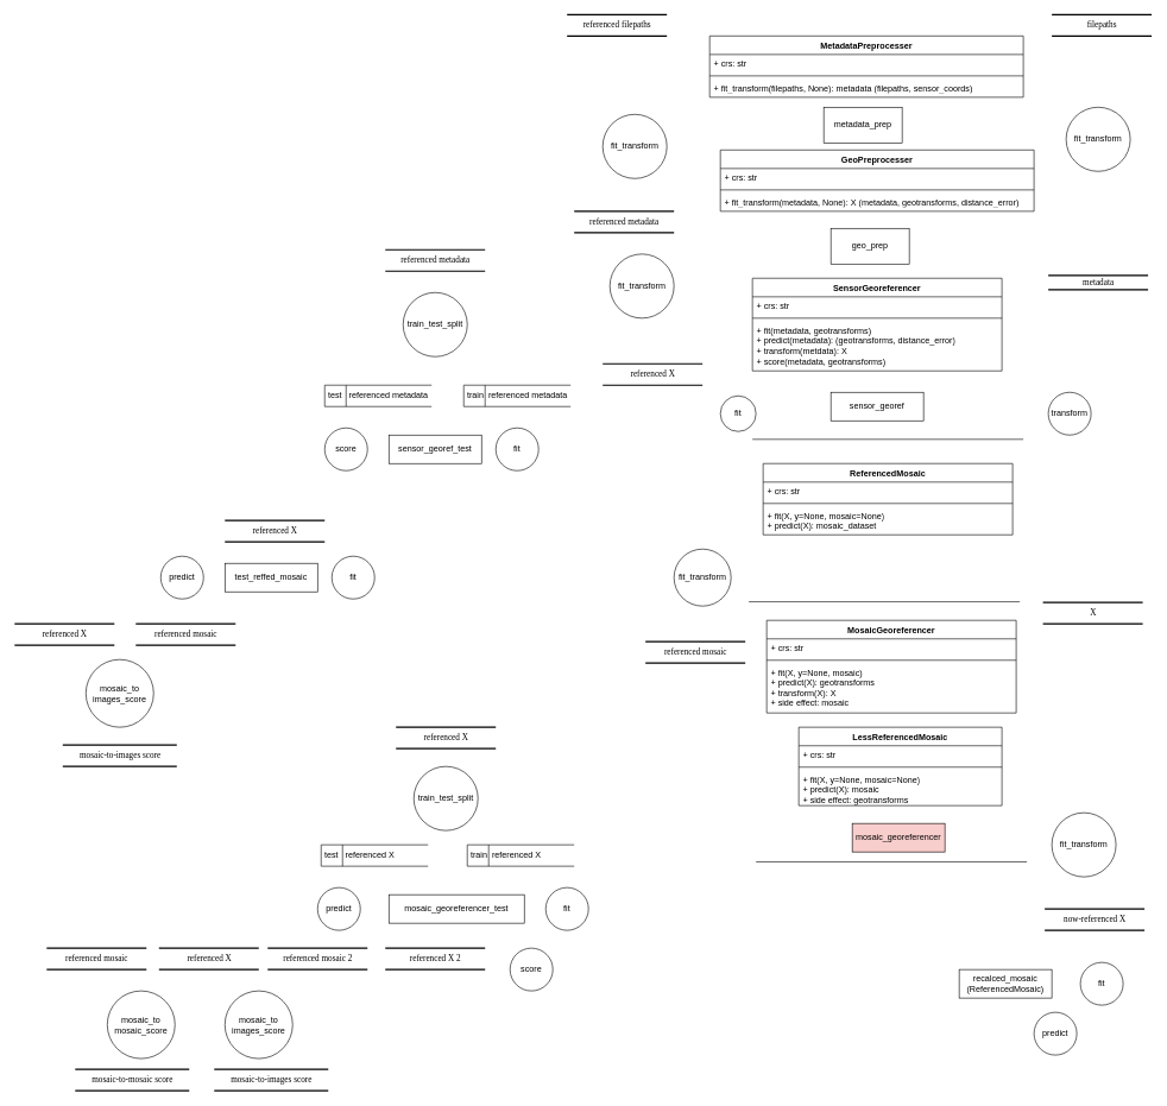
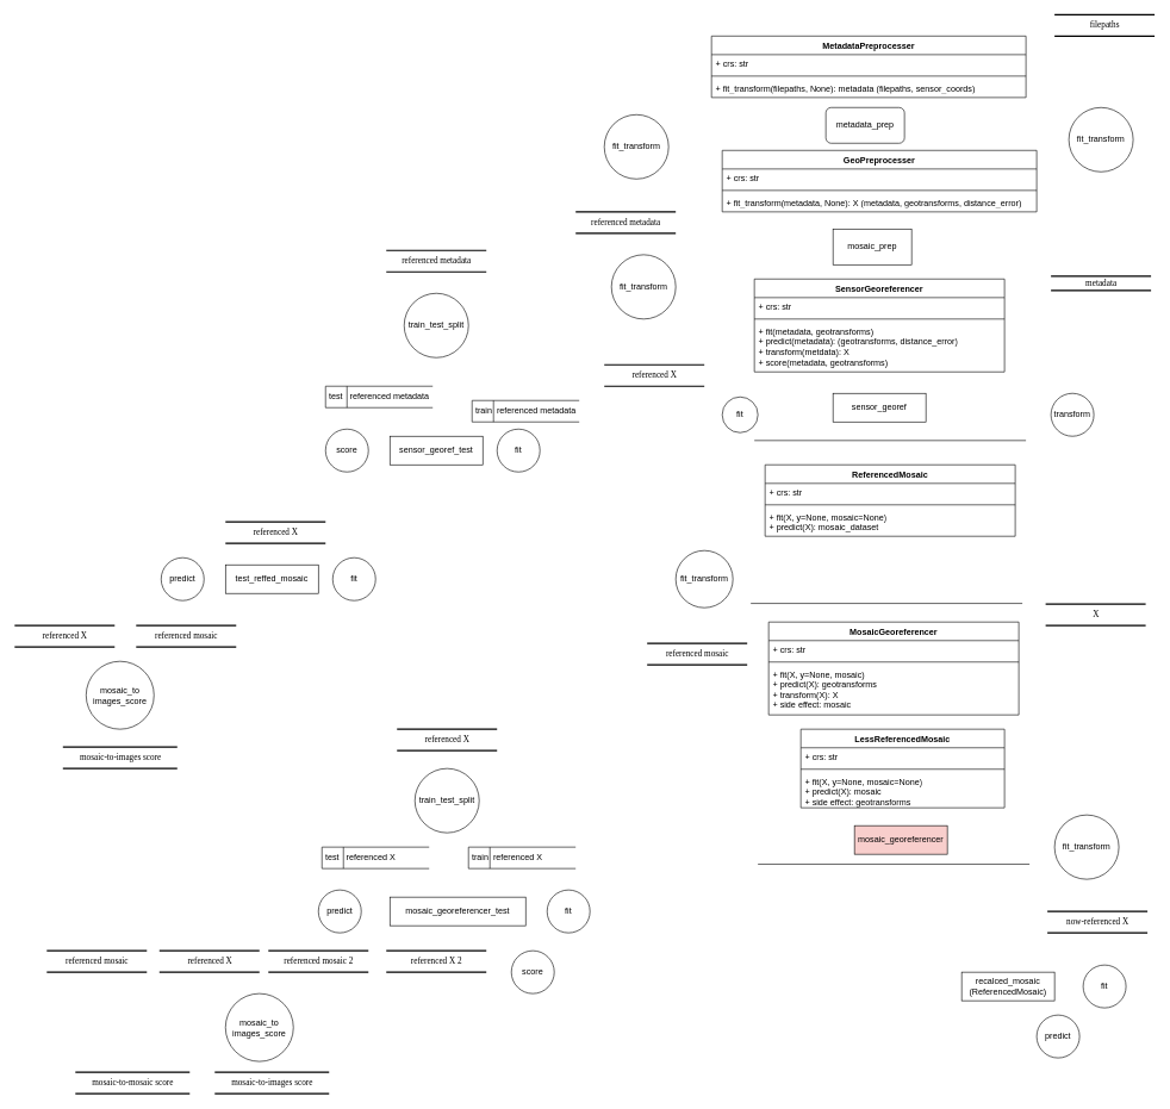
  <mxCell id="0" />
  <mxCell id="1" parent="0" />
- <mxCell id="2" value="referenced filepaths" style="html=1;rounded=0;shadow=0;comic=0;labelBackgroundColor=none;strokeWidth=2;fontFamily=Verdana;fontSize=12;align=center;shape=mxgraph.ios7ui.horLines;" vertex="1" parent="1"><mxGeometry x="795" y="20" width="140" height="30" as="geometry" /></mxCell>
  <mxCell id="3" value="filepaths" style="html=1;rounded=0;shadow=0;comic=0;labelBackgroundColor=none;strokeWidth=2;fontFamily=Verdana;fontSize=12;align=center;shape=mxgraph.ios7ui.horLines;" vertex="1" parent="1"><mxGeometry x="1475" y="20" width="140" height="30" as="geometry" /></mxCell>
  <mxCell id="4" value="test&amp;nbsp; &amp;nbsp;referenced metadata" style="html=1;dashed=0;whiteSpace=wrap;shape=mxgraph.dfd.dataStoreID;align=left;spacingLeft=3;points=[[0,0],[0.5,0],[1,0],[0,0.5],[1,0.5],[0,1],[0.5,1],[1,1]];" vertex="1" parent="1"><mxGeometry x="455" y="540" width="150" height="30" as="geometry" /></mxCell>
  <mxCell id="5" value="train&amp;nbsp; referenced X" style="html=1;dashed=0;whiteSpace=wrap;shape=mxgraph.dfd.dataStoreID;align=left;spacingLeft=3;points=[[0,0],[0.5,0],[1,0],[0,0.5],[1,0.5],[0,1],[0.5,1],[1,1]];fontStyle=0" vertex="1" parent="1"><mxGeometry x="655" y="1185" width="150" height="30" as="geometry" /></mxCell>
  <mxCell id="6" value="SensorGeoreferencer" style="swimlane;fontStyle=1;align=center;verticalAlign=top;childLayout=stackLayout;horizontal=1;startSize=26;horizontalStack=0;resizeParent=1;resizeParentMax=0;resizeLast=0;collapsible=1;marginBottom=0;whiteSpace=wrap;html=1;" vertex="1" parent="1"><mxGeometry x="1055" y="390" width="350" height="130" as="geometry"><mxRectangle x="1320" y="217.5" width="180" height="30" as="alternateBounds" /></mxGeometry></mxCell>
  <mxCell id="7" value="+ crs: str" style="text;strokeColor=none;fillColor=none;align=left;verticalAlign=top;spacingLeft=4;spacingRight=4;overflow=hidden;rotatable=0;points=[[0,0.5],[1,0.5]];portConstraint=eastwest;whiteSpace=wrap;html=1;" vertex="1" parent="6"><mxGeometry y="26" width="350" height="26" as="geometry" /></mxCell>
  <mxCell id="8" value="" style="line;strokeWidth=1;fillColor=none;align=left;verticalAlign=middle;spacingTop=-1;spacingLeft=3;spacingRight=3;rotatable=0;labelPosition=right;points=[];portConstraint=eastwest;strokeColor=inherit;" vertex="1" parent="6"><mxGeometry y="52" width="350" height="8" as="geometry" /></mxCell>
  <mxCell id="9" value="+ fit(metadata, geotransforms)&lt;br&gt;+ predict(metadata): (geotransforms, distance_error)&lt;br&gt;+ transform(metdata): X&lt;br&gt;+ score(metadata, geotransforms)" style="text;strokeColor=none;fillColor=none;align=left;verticalAlign=top;spacingLeft=4;spacingRight=4;overflow=hidden;rotatable=0;points=[[0,0.5],[1,0.5]];portConstraint=eastwest;whiteSpace=wrap;html=1;" vertex="1" parent="6"><mxGeometry y="60" width="350" height="70" as="geometry" /></mxCell>
  <mxCell id="10" value="MetadataPreprocesser" style="swimlane;fontStyle=1;align=center;verticalAlign=top;childLayout=stackLayout;horizontal=1;startSize=26;horizontalStack=0;resizeParent=1;resizeParentMax=0;resizeLast=0;collapsible=1;marginBottom=0;whiteSpace=wrap;html=1;" vertex="1" parent="1"><mxGeometry x="995" y="50" width="440" height="86" as="geometry"><mxRectangle x="1160" y="20" width="180" height="30" as="alternateBounds" /></mxGeometry></mxCell>
  <mxCell id="11" value="+ crs: str" style="text;strokeColor=none;fillColor=none;align=left;verticalAlign=top;spacingLeft=4;spacingRight=4;overflow=hidden;rotatable=0;points=[[0,0.5],[1,0.5]];portConstraint=eastwest;whiteSpace=wrap;html=1;" vertex="1" parent="10"><mxGeometry y="26" width="440" height="26" as="geometry" /></mxCell>
  <mxCell id="12" value="" style="line;strokeWidth=1;fillColor=none;align=left;verticalAlign=middle;spacingTop=-1;spacingLeft=3;spacingRight=3;rotatable=0;labelPosition=right;points=[];portConstraint=eastwest;strokeColor=inherit;" vertex="1" parent="10"><mxGeometry y="52" width="440" height="8" as="geometry" /></mxCell>
  <mxCell id="13" value="+ fit_transform(filepaths, None): metadata (filepaths, sensor_coords)" style="text;strokeColor=none;fillColor=none;align=left;verticalAlign=top;spacingLeft=4;spacingRight=4;overflow=hidden;rotatable=0;points=[[0,0.5],[1,0.5]];portConstraint=eastwest;whiteSpace=wrap;html=1;" vertex="1" parent="10"><mxGeometry y="60" width="440" height="26" as="geometry" /></mxCell>
- <mxCell id="14" value="metadata_prep" style="html=1;whiteSpace=wrap;" vertex="1" parent="1"><mxGeometry x="1155" y="150" width="110" height="50" as="geometry" /></mxCell>
+ <mxCell id="14" value="metadata_prep" style="html=1;whiteSpace=wrap;rounded=1;" vertex="1" parent="1"><mxGeometry x="1155" y="150" width="110" height="50" as="geometry" /></mxCell>
  <mxCell id="15" value="fit_transform" style="shape=ellipse;html=1;dashed=0;whiteSpace=wrap;aspect=fixed;perimeter=ellipsePerimeter;" vertex="1" parent="1"><mxGeometry x="845" y="160" width="90" height="90" as="geometry" /></mxCell>
  <mxCell id="16" value="referenced metadata" style="html=1;rounded=0;shadow=0;comic=0;labelBackgroundColor=none;strokeWidth=2;fontFamily=Verdana;fontSize=12;align=center;shape=mxgraph.ios7ui.horLines;" vertex="1" parent="1"><mxGeometry x="805" y="296" width="140" height="30" as="geometry" /></mxCell>
  <mxCell id="17" value="fit_transform" style="shape=ellipse;html=1;dashed=0;whiteSpace=wrap;aspect=fixed;perimeter=ellipsePerimeter;" vertex="1" parent="1"><mxGeometry x="1495" y="150" width="90" height="90" as="geometry" /></mxCell>
  <mxCell id="18" value="metadata" style="html=1;rounded=0;shadow=0;comic=0;labelBackgroundColor=none;strokeWidth=2;fontFamily=Verdana;fontSize=12;align=center;shape=mxgraph.ios7ui.horLines;" vertex="1" parent="1"><mxGeometry x="1470" y="386" width="140" height="20" as="geometry" /></mxCell>
  <mxCell id="19" value="fit_transform" style="shape=ellipse;html=1;dashed=0;whiteSpace=wrap;aspect=fixed;perimeter=ellipsePerimeter;" vertex="1" parent="1"><mxGeometry x="855" y="356" width="90" height="90" as="geometry" /></mxCell>
  <mxCell id="20" value="train_test_split" style="shape=ellipse;html=1;dashed=0;whiteSpace=wrap;aspect=fixed;perimeter=ellipsePerimeter;" vertex="1" parent="1"><mxGeometry x="565" y="410" width="90" height="90" as="geometry" /></mxCell>
  <mxCell id="21" value="sensor_georef_test" style="html=1;whiteSpace=wrap;" vertex="1" parent="1"><mxGeometry x="545" y="610" width="130" height="40" as="geometry" /></mxCell>
  <mxCell id="22" value="fit" style="shape=ellipse;html=1;dashed=0;whiteSpace=wrap;aspect=fixed;perimeter=ellipsePerimeter;" vertex="1" parent="1"><mxGeometry x="695" y="600" width="60" height="60" as="geometry" /></mxCell>
  <mxCell id="23" value="score" style="shape=ellipse;html=1;dashed=0;whiteSpace=wrap;aspect=fixed;perimeter=ellipsePerimeter;" vertex="1" parent="1"><mxGeometry x="455" y="600" width="60" height="60" as="geometry" /></mxCell>
  <mxCell id="24" value="sensor_georef" style="html=1;whiteSpace=wrap;" vertex="1" parent="1"><mxGeometry x="1165" y="550" width="130" height="40" as="geometry" /></mxCell>
  <mxCell id="25" value="referenced X" style="html=1;rounded=0;shadow=0;comic=0;labelBackgroundColor=none;strokeWidth=2;fontFamily=Verdana;fontSize=12;align=center;shape=mxgraph.ios7ui.horLines;" vertex="1" parent="1"><mxGeometry x="845" y="510" width="140" height="30" as="geometry" /></mxCell>
  <mxCell id="26" value="transform" style="shape=ellipse;html=1;dashed=0;whiteSpace=wrap;aspect=fixed;perimeter=ellipsePerimeter;" vertex="1" parent="1"><mxGeometry x="1470" y="550" width="60" height="60" as="geometry" /></mxCell>
  <mxCell id="27" value="X" style="html=1;rounded=0;shadow=0;comic=0;labelBackgroundColor=none;strokeWidth=2;fontFamily=Verdana;fontSize=12;align=center;shape=mxgraph.ios7ui.horLines;" vertex="1" parent="1"><mxGeometry x="1462.5" y="845" width="140" height="30" as="geometry" /></mxCell>
  <mxCell id="28" value="ReferencedMosaic" style="swimlane;fontStyle=1;align=center;verticalAlign=top;childLayout=stackLayout;horizontal=1;startSize=26;horizontalStack=0;resizeParent=1;resizeParentMax=0;resizeLast=0;collapsible=1;marginBottom=0;whiteSpace=wrap;html=1;" vertex="1" parent="1"><mxGeometry x="1070" y="650" width="350" height="100" as="geometry"><mxRectangle x="1320" y="217.5" width="180" height="30" as="alternateBounds" /></mxGeometry></mxCell>
  <mxCell id="29" value="+ crs: str" style="text;strokeColor=none;fillColor=none;align=left;verticalAlign=top;spacingLeft=4;spacingRight=4;overflow=hidden;rotatable=0;points=[[0,0.5],[1,0.5]];portConstraint=eastwest;whiteSpace=wrap;html=1;" vertex="1" parent="28"><mxGeometry y="26" width="350" height="26" as="geometry" /></mxCell>
  <mxCell id="30" value="" style="line;strokeWidth=1;fillColor=none;align=left;verticalAlign=middle;spacingTop=-1;spacingLeft=3;spacingRight=3;rotatable=0;labelPosition=right;points=[];portConstraint=eastwest;strokeColor=inherit;" vertex="1" parent="28"><mxGeometry y="52" width="350" height="8" as="geometry" /></mxCell>
  <mxCell id="31" value="+ fit(X, y=None, mosaic=None)&lt;br&gt;+ predict(X): mosaic_dataset" style="text;strokeColor=none;fillColor=none;align=left;verticalAlign=top;spacingLeft=4;spacingRight=4;overflow=hidden;rotatable=0;points=[[0,0.5],[1,0.5]];portConstraint=eastwest;whiteSpace=wrap;html=1;" vertex="1" parent="28"><mxGeometry y="60" width="350" height="40" as="geometry" /></mxCell>
  <mxCell id="32" value="fit_transform" style="shape=ellipse;html=1;dashed=0;whiteSpace=wrap;aspect=fixed;perimeter=ellipsePerimeter;" vertex="1" parent="1"><mxGeometry x="945" y="770" width="80" height="80" as="geometry" /></mxCell>
  <mxCell id="33" value="referenced mosaic" style="html=1;rounded=0;shadow=0;comic=0;labelBackgroundColor=none;strokeWidth=2;fontFamily=Verdana;fontSize=12;align=center;shape=mxgraph.ios7ui.horLines;" vertex="1" parent="1"><mxGeometry x="905" y="900" width="140" height="30" as="geometry" /></mxCell>
  <mxCell id="34" value="MosaicGeoreferencer" style="swimlane;fontStyle=1;align=center;verticalAlign=top;childLayout=stackLayout;horizontal=1;startSize=26;horizontalStack=0;resizeParent=1;resizeParentMax=0;resizeLast=0;collapsible=1;marginBottom=0;whiteSpace=wrap;html=1;" vertex="1" parent="1"><mxGeometry x="1075" y="870" width="350" height="130" as="geometry"><mxRectangle x="1320" y="217.5" width="180" height="30" as="alternateBounds" /></mxGeometry></mxCell>
  <mxCell id="35" value="+ crs: str" style="text;strokeColor=none;fillColor=none;align=left;verticalAlign=top;spacingLeft=4;spacingRight=4;overflow=hidden;rotatable=0;points=[[0,0.5],[1,0.5]];portConstraint=eastwest;whiteSpace=wrap;html=1;" vertex="1" parent="34"><mxGeometry y="26" width="350" height="26" as="geometry" /></mxCell>
  <mxCell id="36" value="" style="line;strokeWidth=1;fillColor=none;align=left;verticalAlign=middle;spacingTop=-1;spacingLeft=3;spacingRight=3;rotatable=0;labelPosition=right;points=[];portConstraint=eastwest;strokeColor=inherit;" vertex="1" parent="34"><mxGeometry y="52" width="350" height="8" as="geometry" /></mxCell>
  <mxCell id="37" value="+ fit(X, y=None, mosaic)&lt;br&gt;+ predict(X): geotransforms&lt;br&gt;+ transform(X): X&lt;br&gt;+ side effect: mosaic" style="text;strokeColor=none;fillColor=none;align=left;verticalAlign=top;spacingLeft=4;spacingRight=4;overflow=hidden;rotatable=0;points=[[0,0.5],[1,0.5]];portConstraint=eastwest;whiteSpace=wrap;html=1;" vertex="1" parent="34"><mxGeometry y="60" width="350" height="70" as="geometry" /></mxCell>
  <mxCell id="38" value="LessReferencedMosaic" style="swimlane;fontStyle=1;align=center;verticalAlign=top;childLayout=stackLayout;horizontal=1;startSize=26;horizontalStack=0;resizeParent=1;resizeParentMax=0;resizeLast=0;collapsible=1;marginBottom=0;whiteSpace=wrap;html=1;" vertex="1" parent="1"><mxGeometry x="1120" y="1020" width="285" height="110" as="geometry"><mxRectangle x="1320" y="217.5" width="180" height="30" as="alternateBounds" /></mxGeometry></mxCell>
  <mxCell id="39" value="+ crs: str" style="text;strokeColor=none;fillColor=none;align=left;verticalAlign=top;spacingLeft=4;spacingRight=4;overflow=hidden;rotatable=0;points=[[0,0.5],[1,0.5]];portConstraint=eastwest;whiteSpace=wrap;html=1;" vertex="1" parent="38"><mxGeometry y="26" width="285" height="26" as="geometry" /></mxCell>
  <mxCell id="40" value="" style="line;strokeWidth=1;fillColor=none;align=left;verticalAlign=middle;spacingTop=-1;spacingLeft=3;spacingRight=3;rotatable=0;labelPosition=right;points=[];portConstraint=eastwest;strokeColor=inherit;" vertex="1" parent="38"><mxGeometry y="52" width="285" height="8" as="geometry" /></mxCell>
  <mxCell id="41" value="+ fit(X, y=None, mosaic=None)&lt;br&gt;+ predict(X): mosaic&lt;br&gt;+ side effect: geotransforms" style="text;strokeColor=none;fillColor=none;align=left;verticalAlign=top;spacingLeft=4;spacingRight=4;overflow=hidden;rotatable=0;points=[[0,0.5],[1,0.5]];portConstraint=eastwest;whiteSpace=wrap;html=1;" vertex="1" parent="38"><mxGeometry y="60" width="285" height="50" as="geometry" /></mxCell>
- <mxCell id="42" value="mosaic_to&lt;br&gt;mosaic_score" style="shape=ellipse;html=1;dashed=0;whiteSpace=wrap;aspect=fixed;perimeter=ellipsePerimeter;" vertex="1" parent="1"><mxGeometry x="150" y="1390" width="95" height="95" as="geometry" /></mxCell>
  <mxCell id="43" value="fit_transform" style="shape=ellipse;html=1;dashed=0;whiteSpace=wrap;aspect=fixed;perimeter=ellipsePerimeter;" vertex="1" parent="1"><mxGeometry x="1475" y="1140" width="90" height="90" as="geometry" /></mxCell>
  <mxCell id="44" value="now-referenced X" style="html=1;rounded=0;shadow=0;comic=0;labelBackgroundColor=none;strokeWidth=2;fontFamily=Verdana;fontSize=12;align=center;shape=mxgraph.ios7ui.horLines;" vertex="1" parent="1"><mxGeometry x="1465" y="1275" width="140" height="30" as="geometry" /></mxCell>
  <mxCell id="45" value="recalced_mosaic (ReferencedMosaic)" style="html=1;whiteSpace=wrap;" vertex="1" parent="1"><mxGeometry x="1345" y="1360" width="130" height="40" as="geometry" /></mxCell>
  <mxCell id="46" value="fit" style="shape=ellipse;html=1;dashed=0;whiteSpace=wrap;aspect=fixed;perimeter=ellipsePerimeter;" vertex="1" parent="1"><mxGeometry x="1515" y="1350" width="60" height="60" as="geometry" /></mxCell>
  <mxCell id="47" value="predict" style="shape=ellipse;html=1;dashed=0;whiteSpace=wrap;aspect=fixed;perimeter=ellipsePerimeter;" vertex="1" parent="1"><mxGeometry x="1450" y="1420" width="60" height="60" as="geometry" /></mxCell>
  <mxCell id="48" value="GeoPreprocesser" style="swimlane;fontStyle=1;align=center;verticalAlign=top;childLayout=stackLayout;horizontal=1;startSize=26;horizontalStack=0;resizeParent=1;resizeParentMax=0;resizeLast=0;collapsible=1;marginBottom=0;whiteSpace=wrap;html=1;" vertex="1" parent="1"><mxGeometry x="1010" y="210" width="440" height="86" as="geometry"><mxRectangle x="1160" y="20" width="180" height="30" as="alternateBounds" /></mxGeometry></mxCell>
  <mxCell id="49" value="+ crs: str" style="text;strokeColor=none;fillColor=none;align=left;verticalAlign=top;spacingLeft=4;spacingRight=4;overflow=hidden;rotatable=0;points=[[0,0.5],[1,0.5]];portConstraint=eastwest;whiteSpace=wrap;html=1;" vertex="1" parent="48"><mxGeometry y="26" width="440" height="26" as="geometry" /></mxCell>
  <mxCell id="50" value="" style="line;strokeWidth=1;fillColor=none;align=left;verticalAlign=middle;spacingTop=-1;spacingLeft=3;spacingRight=3;rotatable=0;labelPosition=right;points=[];portConstraint=eastwest;strokeColor=inherit;" vertex="1" parent="48"><mxGeometry y="52" width="440" height="8" as="geometry" /></mxCell>
  <mxCell id="51" value="+ fit_transform(metadata, None): X (metadata, geotransforms, distance_error)" style="text;strokeColor=none;fillColor=none;align=left;verticalAlign=top;spacingLeft=4;spacingRight=4;overflow=hidden;rotatable=0;points=[[0,0.5],[1,0.5]];portConstraint=eastwest;whiteSpace=wrap;html=1;" vertex="1" parent="48"><mxGeometry y="60" width="440" height="26" as="geometry" /></mxCell>
- <mxCell id="52" value="geo_prep" style="html=1;whiteSpace=wrap;" vertex="1" parent="1"><mxGeometry x="1165" y="320" width="110" height="50" as="geometry" /></mxCell>
+ <mxCell id="52" value="mosaic_prep" style="html=1;whiteSpace=wrap;" vertex="1" parent="1"><mxGeometry x="1165" y="320" width="110" height="50" as="geometry" /></mxCell>
  <mxCell id="53" value="fit" style="shape=ellipse;html=1;dashed=0;whiteSpace=wrap;aspect=fixed;perimeter=ellipsePerimeter;" vertex="1" parent="1"><mxGeometry x="1010" y="555" width="50" height="50" as="geometry" /></mxCell>
  <mxCell id="54" value="mosaic_to&lt;br&gt;images_score" style="shape=ellipse;html=1;dashed=0;whiteSpace=wrap;aspect=fixed;perimeter=ellipsePerimeter;" vertex="1" parent="1"><mxGeometry x="315" y="1390" width="95" height="95" as="geometry" /></mxCell>
  <mxCell id="55" value="mosaic_georeferencer_test" style="html=1;whiteSpace=wrap;" vertex="1" parent="1"><mxGeometry x="545" y="1255" width="190" height="40" as="geometry" /></mxCell>
  <mxCell id="56" value="referenced X" style="html=1;rounded=0;shadow=0;comic=0;labelBackgroundColor=none;strokeWidth=2;fontFamily=Verdana;fontSize=12;align=center;shape=mxgraph.ios7ui.horLines;" vertex="1" parent="1"><mxGeometry x="555" y="1020" width="140" height="30" as="geometry" /></mxCell>
  <mxCell id="57" value="train_test_split" style="shape=ellipse;html=1;dashed=0;whiteSpace=wrap;aspect=fixed;perimeter=ellipsePerimeter;" vertex="1" parent="1"><mxGeometry x="580" y="1075" width="90" height="90" as="geometry" /></mxCell>
  <mxCell id="58" value="test&amp;nbsp; &amp;nbsp;referenced X" style="html=1;dashed=0;whiteSpace=wrap;shape=mxgraph.dfd.dataStoreID;align=left;spacingLeft=3;points=[[0,0],[0.5,0],[1,0],[0,0.5],[1,0.5],[0,1],[0.5,1],[1,1]];" vertex="1" parent="1"><mxGeometry x="450" y="1185" width="150" height="30" as="geometry" /></mxCell>
- <mxCell id="59" value="train&amp;nbsp; referenced metadata" style="html=1;dashed=0;whiteSpace=wrap;shape=mxgraph.dfd.dataStoreID;align=left;spacingLeft=3;points=[[0,0],[0.5,0],[1,0],[0,0.5],[1,0.5],[0,1],[0.5,1],[1,1]];fontStyle=0" vertex="1" parent="1"><mxGeometry x="650" y="540" width="150" height="30" as="geometry" /></mxCell>
+ <mxCell id="59" value="train&amp;nbsp; referenced metadata" style="html=1;dashed=0;whiteSpace=wrap;shape=mxgraph.dfd.dataStoreID;align=left;spacingLeft=3;points=[[0,0],[0.5,0],[1,0],[0,0.5],[1,0.5],[0,1],[0.5,1],[1,1]];fontStyle=0" vertex="1" parent="1"><mxGeometry x="660" y="560" width="150" height="30" as="geometry" /></mxCell>
  <mxCell id="60" value="referenced metadata" style="html=1;rounded=0;shadow=0;comic=0;labelBackgroundColor=none;strokeWidth=2;fontFamily=Verdana;fontSize=12;align=center;shape=mxgraph.ios7ui.horLines;" vertex="1" parent="1"><mxGeometry x="540" y="350" width="140" height="30" as="geometry" /></mxCell>
  <mxCell id="61" value="referenced X" style="html=1;rounded=0;shadow=0;comic=0;labelBackgroundColor=none;strokeWidth=2;fontFamily=Verdana;fontSize=12;align=center;shape=mxgraph.ios7ui.horLines;" vertex="1" parent="1"><mxGeometry x="315" y="730" width="140" height="30" as="geometry" /></mxCell>
  <mxCell id="62" value="test_reffed_mosaic" style="html=1;whiteSpace=wrap;" vertex="1" parent="1"><mxGeometry x="315" y="790" width="130" height="40" as="geometry" /></mxCell>
  <mxCell id="63" value="mosaic_to&lt;br&gt;images_score" style="shape=ellipse;html=1;dashed=0;whiteSpace=wrap;aspect=fixed;perimeter=ellipsePerimeter;" vertex="1" parent="1"><mxGeometry x="120" y="925" width="95" height="95" as="geometry" /></mxCell>
  <mxCell id="64" value="referenced mosaic" style="html=1;rounded=0;shadow=0;comic=0;labelBackgroundColor=none;strokeWidth=2;fontFamily=Verdana;fontSize=12;align=center;shape=mxgraph.ios7ui.horLines;" vertex="1" parent="1"><mxGeometry x="190" y="875" width="140" height="30" as="geometry" /></mxCell>
  <mxCell id="65" value="referenced X" style="html=1;rounded=0;shadow=0;comic=0;labelBackgroundColor=none;strokeWidth=2;fontFamily=Verdana;fontSize=12;align=center;shape=mxgraph.ios7ui.horLines;" vertex="1" parent="1"><mxGeometry x="20" y="875" width="140" height="30" as="geometry" /></mxCell>
  <mxCell id="66" value="fit" style="shape=ellipse;html=1;dashed=0;whiteSpace=wrap;aspect=fixed;perimeter=ellipsePerimeter;" vertex="1" parent="1"><mxGeometry x="765" y="1245" width="60" height="60" as="geometry" /></mxCell>
  <mxCell id="67" value="predict" style="shape=ellipse;html=1;dashed=0;whiteSpace=wrap;aspect=fixed;perimeter=ellipsePerimeter;" vertex="1" parent="1"><mxGeometry x="445" y="1245" width="60" height="60" as="geometry" /></mxCell>
  <mxCell id="68" value="referenced mosaic 2" style="html=1;rounded=0;shadow=0;comic=0;labelBackgroundColor=none;strokeWidth=2;fontFamily=Verdana;fontSize=12;align=center;shape=mxgraph.ios7ui.horLines;" vertex="1" parent="1"><mxGeometry x="375" y="1330" width="140" height="30" as="geometry" /></mxCell>
  <mxCell id="69" value="referenced mosaic" style="html=1;rounded=0;shadow=0;comic=0;labelBackgroundColor=none;strokeWidth=2;fontFamily=Verdana;fontSize=12;align=center;shape=mxgraph.ios7ui.horLines;" vertex="1" parent="1"><mxGeometry x="65" y="1330" width="140" height="30" as="geometry" /></mxCell>
  <mxCell id="70" value="referenced X" style="html=1;rounded=0;shadow=0;comic=0;labelBackgroundColor=none;strokeWidth=2;fontFamily=Verdana;fontSize=12;align=center;shape=mxgraph.ios7ui.horLines;" vertex="1" parent="1"><mxGeometry x="222.5" y="1330" width="140" height="30" as="geometry" /></mxCell>
  <mxCell id="71" value="fit" style="shape=ellipse;html=1;dashed=0;whiteSpace=wrap;aspect=fixed;perimeter=ellipsePerimeter;" vertex="1" parent="1"><mxGeometry x="465" y="780" width="60" height="60" as="geometry" /></mxCell>
  <mxCell id="72" value="predict" style="shape=ellipse;html=1;dashed=0;whiteSpace=wrap;aspect=fixed;perimeter=ellipsePerimeter;" vertex="1" parent="1"><mxGeometry x="225" y="780" width="60" height="60" as="geometry" /></mxCell>
  <mxCell id="73" value="mosaic-to-images score" style="html=1;rounded=0;shadow=0;comic=0;labelBackgroundColor=none;strokeWidth=2;fontFamily=Verdana;fontSize=12;align=center;shape=mxgraph.ios7ui.horLines;" vertex="1" parent="1"><mxGeometry x="87.5" y="1045" width="160" height="30" as="geometry" /></mxCell>
  <mxCell id="74" value="mosaic-to-mosaic score" style="html=1;rounded=0;shadow=0;comic=0;labelBackgroundColor=none;strokeWidth=2;fontFamily=Verdana;fontSize=12;align=center;shape=mxgraph.ios7ui.horLines;" vertex="1" parent="1"><mxGeometry x="105" y="1500" width="160" height="30" as="geometry" /></mxCell>
  <mxCell id="75" value="mosaic-to-images score" style="html=1;rounded=0;shadow=0;comic=0;labelBackgroundColor=none;strokeWidth=2;fontFamily=Verdana;fontSize=12;align=center;shape=mxgraph.ios7ui.horLines;" vertex="1" parent="1"><mxGeometry x="300" y="1500" width="160" height="30" as="geometry" /></mxCell>
  <mxCell id="76" value="mosaic_georeferencer" style="html=1;whiteSpace=wrap;fillColor=#f8cecc;" vertex="1" parent="1"><mxGeometry x="1195" y="1155" width="130" height="40" as="geometry" /></mxCell>
  <mxCell id="77" value="referenced X 2" style="html=1;rounded=0;shadow=0;comic=0;labelBackgroundColor=none;strokeWidth=2;fontFamily=Verdana;fontSize=12;align=center;shape=mxgraph.ios7ui.horLines;" vertex="1" parent="1"><mxGeometry x="540" y="1330" width="140" height="30" as="geometry" /></mxCell>
  <mxCell id="78" value="score" style="shape=ellipse;html=1;dashed=0;whiteSpace=wrap;aspect=fixed;perimeter=ellipsePerimeter;" vertex="1" parent="1"><mxGeometry x="715" y="1330" width="60" height="60" as="geometry" /></mxCell>
  <mxCell id="79" value="" style="line;strokeWidth=1;fillColor=none;align=left;verticalAlign=middle;spacingTop=-1;spacingLeft=3;spacingRight=3;rotatable=0;labelPosition=right;points=[];portConstraint=eastwest;strokeColor=inherit;" vertex="1" parent="1"><mxGeometry x="1055" y="610" width="380" height="12" as="geometry" /></mxCell>
  <mxCell id="80" value="" style="line;strokeWidth=1;fillColor=none;align=left;verticalAlign=middle;spacingTop=-1;spacingLeft=3;spacingRight=3;rotatable=0;labelPosition=right;points=[];portConstraint=eastwest;strokeColor=inherit;" vertex="1" parent="1"><mxGeometry x="1050" y="838" width="380" height="12" as="geometry" /></mxCell>
  <mxCell id="81" value="" style="line;strokeWidth=1;fillColor=none;align=left;verticalAlign=middle;spacingTop=-1;spacingLeft=3;spacingRight=3;rotatable=0;labelPosition=right;points=[];portConstraint=eastwest;strokeColor=inherit;" vertex="1" parent="1"><mxGeometry x="1060" y="1203" width="380" height="12" as="geometry" /></mxCell>
